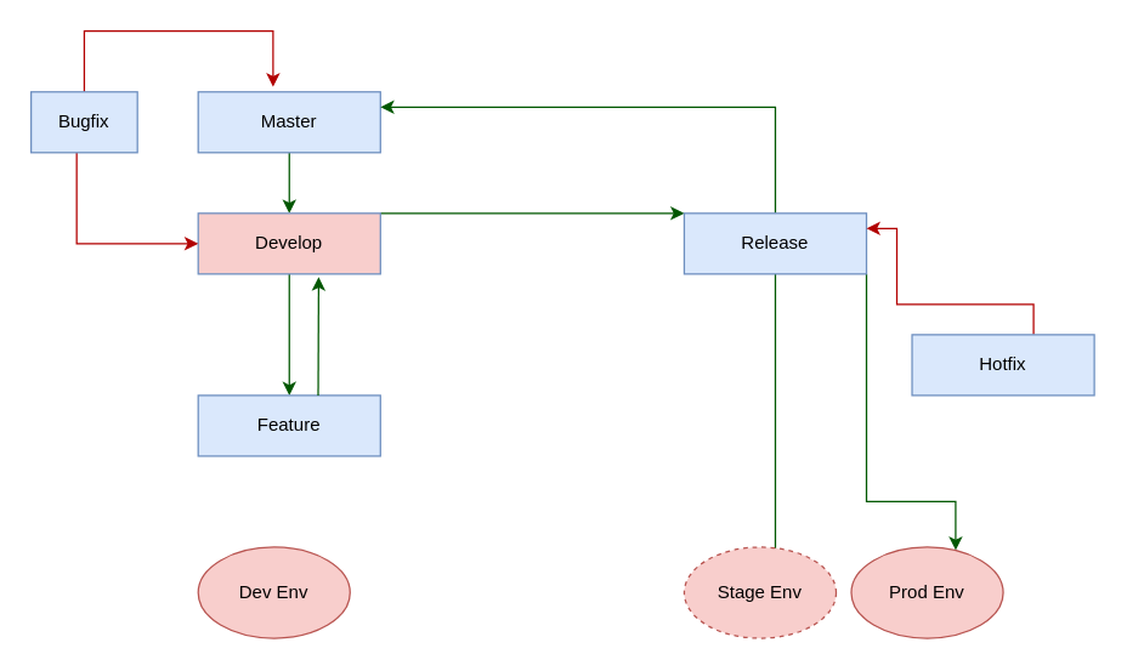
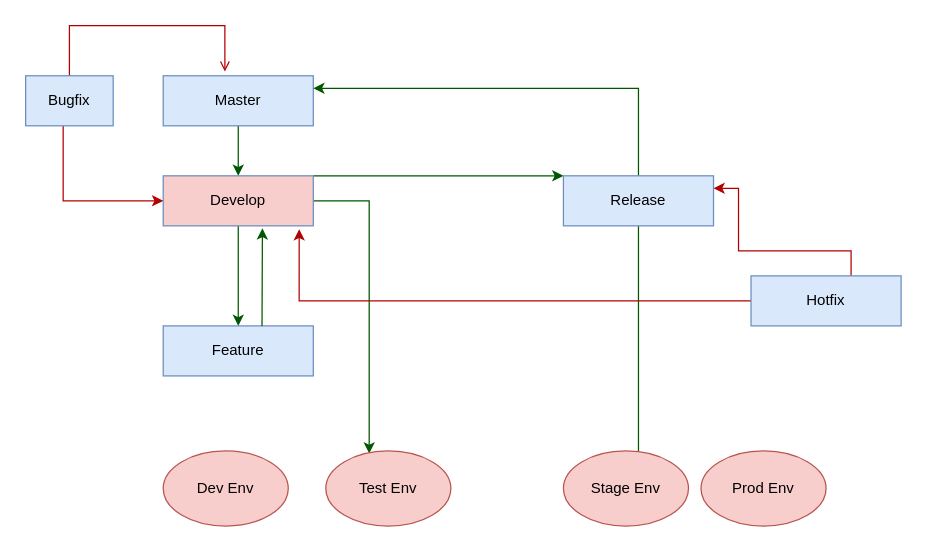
  <mxCell id="0" />
  <mxCell id="1" parent="0" />
  <mxCell id="2" style="edgeStyle=orthogonalEdgeStyle;rounded=0;orthogonalLoop=1;jettySize=auto;html=1;exitX=0.5;exitY=1;exitDx=0;exitDy=0;entryX=0.5;entryY=0;entryDx=0;entryDy=0;fillColor=#008a00;strokeColor=#005700;" edge="1" parent="1" source="3" target="7"><mxGeometry relative="1" as="geometry" /></mxCell>
  <mxCell id="3" value="Master" style="rounded=0;whiteSpace=wrap;html=1;fillColor=#dae8fc;strokeColor=#6c8ebf;" vertex="1" parent="1"><mxGeometry x="130" y="60" width="120" height="40" as="geometry" /></mxCell>
  <mxCell id="4" style="edgeStyle=orthogonalEdgeStyle;rounded=0;orthogonalLoop=1;jettySize=auto;html=1;entryX=0.5;entryY=0;entryDx=0;entryDy=0;fillColor=#008a00;strokeColor=#005700;" edge="1" parent="1" source="7" target="15"><mxGeometry relative="1" as="geometry" /></mxCell>
  <mxCell id="5" style="edgeStyle=orthogonalEdgeStyle;rounded=0;orthogonalLoop=1;jettySize=auto;html=1;fillColor=#008a00;strokeColor=#005700;" edge="1" parent="1" source="7" target="11"><mxGeometry relative="1" as="geometry"><Array as="points"><mxPoint x="350" y="140" /><mxPoint x="350" y="140" /></Array></mxGeometry></mxCell>
+ <mxCell id="6" style="edgeStyle=orthogonalEdgeStyle;rounded=0;orthogonalLoop=1;jettySize=auto;html=1;entryX=0.347;entryY=0.033;entryDx=0;entryDy=0;entryPerimeter=0;fillColor=#008a00;strokeColor=#005700;" edge="1" parent="1" source="7" target="21"><mxGeometry relative="1" as="geometry" /></mxCell>
  <mxCell id="7" value="Develop" style="rounded=0;whiteSpace=wrap;html=1;fillColor=#f8cecc;strokeColor=#6c8ebf;" vertex="1" parent="1"><mxGeometry x="130" y="140" width="120" height="40" as="geometry" /></mxCell>
  <mxCell id="8" style="edgeStyle=orthogonalEdgeStyle;rounded=0;orthogonalLoop=1;jettySize=auto;html=1;entryX=0.6;entryY=0.167;entryDx=0;entryDy=0;entryPerimeter=0;fillColor=#008a00;strokeColor=#005700;" edge="1" parent="1" source="11" target="22"><mxGeometry relative="1" as="geometry" /></mxCell>
- <mxCell id="9" style="edgeStyle=orthogonalEdgeStyle;rounded=0;orthogonalLoop=1;jettySize=auto;html=1;entryX=0.687;entryY=0.033;entryDx=0;entryDy=0;entryPerimeter=0;fillColor=#008a00;strokeColor=#005700;" edge="1" parent="1" source="11" target="23"><mxGeometry relative="1" as="geometry"><Array as="points"><mxPoint x="570" y="330" /><mxPoint x="629" y="330" /></Array></mxGeometry></mxCell>
  <mxCell id="10" style="edgeStyle=orthogonalEdgeStyle;rounded=0;orthogonalLoop=1;jettySize=auto;html=1;entryX=1;entryY=0.25;entryDx=0;entryDy=0;fillColor=#008a00;strokeColor=#005700;" edge="1" parent="1" source="11" target="3"><mxGeometry relative="1" as="geometry"><Array as="points"><mxPoint x="510" y="70" /></Array></mxGeometry></mxCell>
  <mxCell id="11" value="Release" style="rounded=0;whiteSpace=wrap;html=1;fillColor=#dae8fc;strokeColor=#6c8ebf;" vertex="1" parent="1"><mxGeometry x="450" y="140" width="120" height="40" as="geometry" /></mxCell>
  <mxCell id="12" style="edgeStyle=orthogonalEdgeStyle;rounded=0;orthogonalLoop=1;jettySize=auto;html=1;entryX=1;entryY=0.25;entryDx=0;entryDy=0;fillColor=#e51400;strokeColor=#B20000;" edge="1" parent="1" source="14" target="11"><mxGeometry relative="1" as="geometry"><Array as="points"><mxPoint x="680" y="200" /><mxPoint x="590" y="200" /><mxPoint x="590" y="150" /></Array></mxGeometry></mxCell>
+ <mxCell id="13" style="edgeStyle=orthogonalEdgeStyle;rounded=0;orthogonalLoop=1;jettySize=auto;html=1;entryX=0.906;entryY=1.067;entryDx=0;entryDy=0;entryPerimeter=0;fillColor=#e51400;strokeColor=#B20000;" edge="1" parent="1" source="14" target="7"><mxGeometry relative="1" as="geometry" /></mxCell>
  <mxCell id="14" value="Hotfix" style="rounded=0;whiteSpace=wrap;html=1;fillColor=#dae8fc;strokeColor=#6c8ebf;" vertex="1" parent="1"><mxGeometry x="600" y="220" width="120" height="40" as="geometry" /></mxCell>
  <mxCell id="15" value="Feature" style="rounded=0;whiteSpace=wrap;html=1;fillColor=#dae8fc;strokeColor=#6c8ebf;" vertex="1" parent="1"><mxGeometry x="130" y="260" width="120" height="40" as="geometry" /></mxCell>
- <mxCell id="16" style="edgeStyle=orthogonalEdgeStyle;rounded=0;orthogonalLoop=1;jettySize=auto;html=1;entryX=0.411;entryY=-0.083;entryDx=0;entryDy=0;entryPerimeter=0;fillColor=#e51400;strokeColor=#B20000;" edge="1" parent="1" source="18" target="3"><mxGeometry relative="1" as="geometry"><Array as="points"><mxPoint x="55" y="20" /><mxPoint x="179" y="20" /></Array></mxGeometry></mxCell>
+ <mxCell id="16" style="edgeStyle=orthogonalEdgeStyle;rounded=0;orthogonalLoop=1;jettySize=auto;html=1;entryX=0.411;entryY=-0.083;entryDx=0;entryDy=0;entryPerimeter=0;fillColor=#e51400;strokeColor=#B20000;endArrow=open;" edge="1" parent="1" source="18" target="3"><mxGeometry relative="1" as="geometry"><Array as="points"><mxPoint x="55" y="20" /><mxPoint x="179" y="20" /></Array></mxGeometry></mxCell>
  <mxCell id="17" style="edgeStyle=orthogonalEdgeStyle;rounded=0;orthogonalLoop=1;jettySize=auto;html=1;entryX=0;entryY=0.5;entryDx=0;entryDy=0;fillColor=#e51400;strokeColor=#B20000;" edge="1" parent="1" source="18" target="7"><mxGeometry relative="1" as="geometry"><Array as="points"><mxPoint x="50" y="160" /></Array></mxGeometry></mxCell>
  <mxCell id="18" value="Bugfix" style="rounded=0;whiteSpace=wrap;html=1;fillColor=#dae8fc;strokeColor=#6c8ebf;" vertex="1" parent="1"><mxGeometry x="20" y="60" width="70" height="40" as="geometry" /></mxCell>
  <mxCell id="19" value="" style="endArrow=classic;html=1;rounded=0;entryX=0.661;entryY=1.05;entryDx=0;entryDy=0;entryPerimeter=0;fillColor=#008a00;strokeColor=#005700;" edge="1" parent="1" target="7"><mxGeometry width="50" height="50" relative="1" as="geometry"><mxPoint x="209" y="260" as="sourcePoint" /><mxPoint x="200" y="180" as="targetPoint" /></mxGeometry></mxCell>
  <mxCell id="20" value="Dev Env" style="ellipse;whiteSpace=wrap;html=1;fillColor=#f8cecc;strokeColor=#b85450;" vertex="1" parent="1"><mxGeometry x="130" y="360" width="100" height="60" as="geometry" /></mxCell>
- <mxCell id="22" value="Stage Env" style="ellipse;whiteSpace=wrap;html=1;fillColor=#f8cecc;strokeColor=#b85450;dashed=1;" vertex="1" parent="1"><mxGeometry x="450" y="360" width="100" height="60" as="geometry" /></mxCell>
+ <mxCell id="21" value="Test Env" style="ellipse;whiteSpace=wrap;html=1;fillColor=#f8cecc;strokeColor=#b85450;" vertex="1" parent="1"><mxGeometry x="260" y="360" width="100" height="60" as="geometry" /></mxCell>
+ <mxCell id="22" value="Stage Env" style="ellipse;whiteSpace=wrap;html=1;fillColor=#f8cecc;strokeColor=#b85450;" vertex="1" parent="1"><mxGeometry x="450" y="360" width="100" height="60" as="geometry" /></mxCell>
  <mxCell id="23" value="Prod Env" style="ellipse;whiteSpace=wrap;html=1;fillColor=#f8cecc;strokeColor=#b85450;" vertex="1" parent="1"><mxGeometry x="560" y="360" width="100" height="60" as="geometry" /></mxCell>
